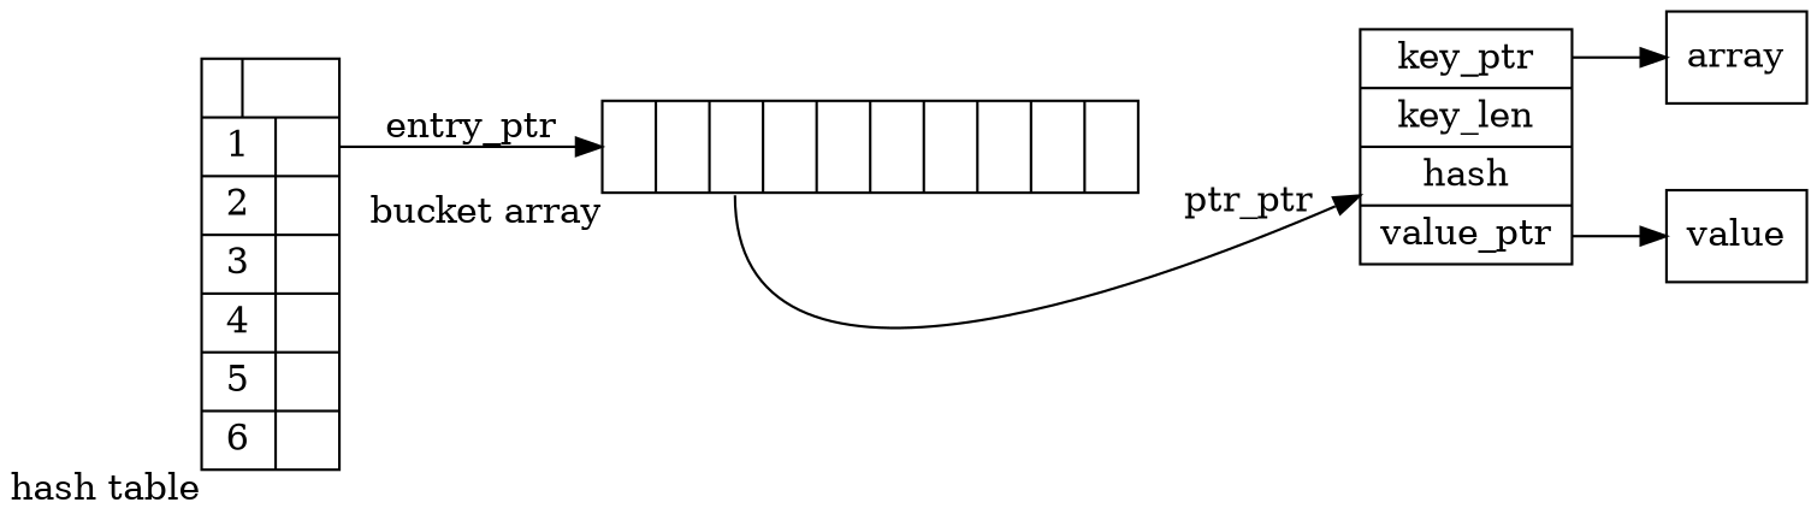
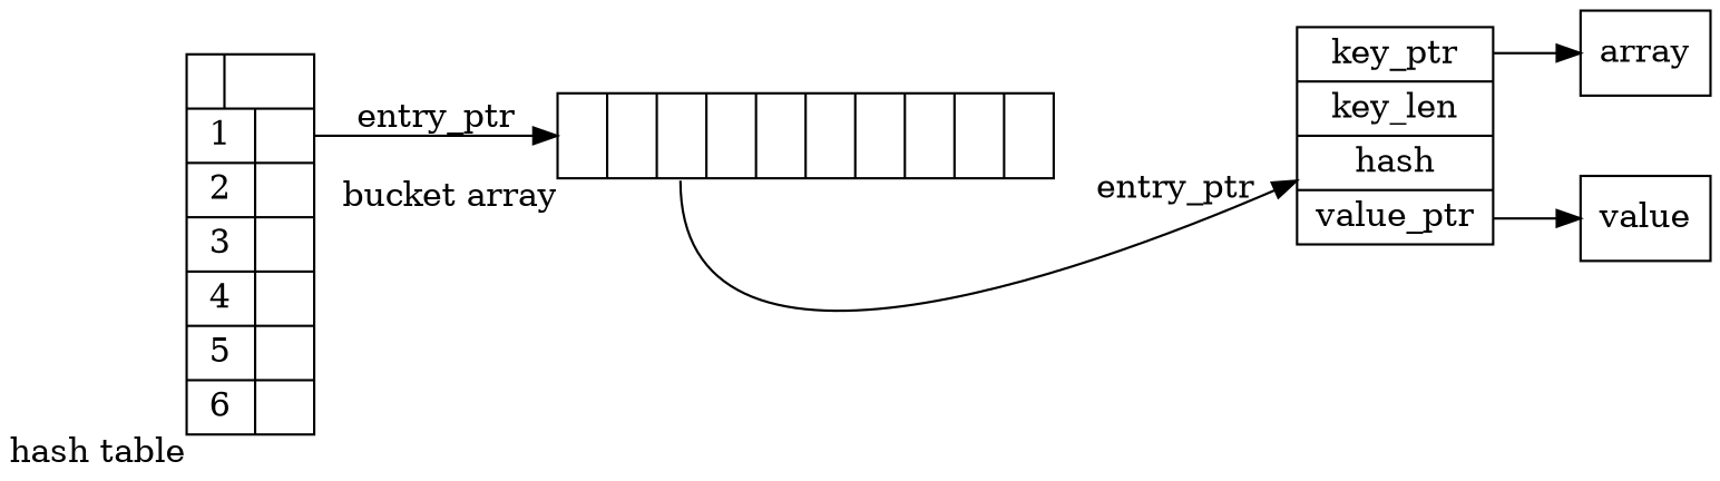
  digraph {
    labeljust=r
    rankdir=LR
    node [shape=record]
    n1 [label="{\n        <i0>0|<h0>}|{<i1>1|<h1>}|{<i2>2|<h2>}|{<i3>3|<h3>}|{<i4>4|<h4>}|{<i5>5|<h5>}|{<i6>6|<h6>}}" xlabel="hash table"]
    n2 [label="{<e0>|<e1>|<e2>|<e3>|<e4>|<e5>|<e6>|<e7>|<e8>|<e9>}" xlabel="bucket array"]
    n3 [label="{{<k>key_ptr|key_len|hash|<v>value_ptr}}"]
    n4 [label=array]
    n5 [label=value]
    n1 -> n2 [label=entry_ptr tailport=h1]
-   n2 -> n3 [label=ptr_ptr tailport=e2]
+   n2 -> n3 [label=entry_ptr tailport=e2]
    n3 -> n4 [tailport=k]
    n3 -> n5 [tailport=v]
  }
